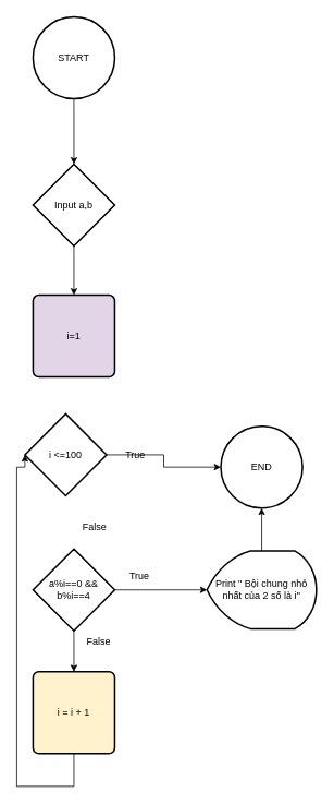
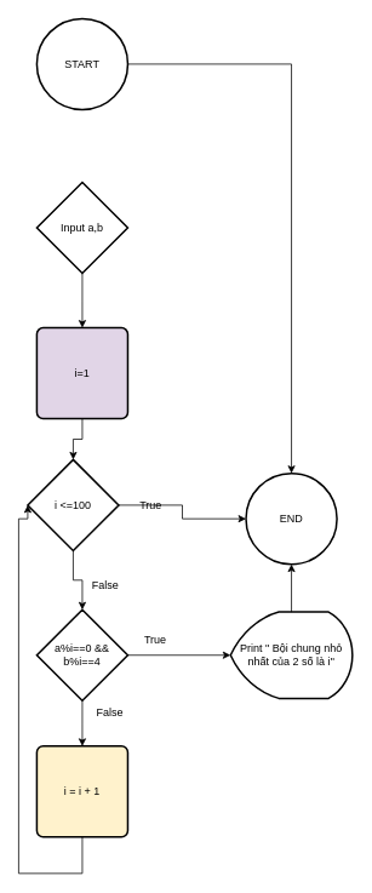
  <mxCell id="0" />
  <mxCell id="1" parent="0" />
- <mxCell id="2" style="edgeStyle=orthogonalEdgeStyle;rounded=0;orthogonalLoop=1;jettySize=auto;html=1;" edge="1" parent="1" source="3" target="5"><mxGeometry relative="1" as="geometry"><mxPoint x="90" y="200" as="targetPoint" /></mxGeometry></mxCell>
+ <mxCell id="2" style="edgeStyle=orthogonalEdgeStyle;rounded=0;orthogonalLoop=1;jettySize=auto;html=1;" edge="1" parent="1" source="3" target="16"><mxGeometry relative="1" as="geometry"><mxPoint x="90" y="200" as="targetPoint" /></mxGeometry></mxCell>
  <mxCell id="3" value="START" style="strokeWidth=2;html=1;shape=mxgraph.flowchart.start_2;whiteSpace=wrap;" vertex="1" parent="1"><mxGeometry x="40" y="20" width="100" height="100" as="geometry" /></mxCell>
  <mxCell id="4" style="edgeStyle=orthogonalEdgeStyle;rounded=0;orthogonalLoop=1;jettySize=auto;html=1;" edge="1" parent="1" source="5"><mxGeometry relative="1" as="geometry"><mxPoint x="90" y="360" as="targetPoint" /></mxGeometry></mxCell>
  <mxCell id="5" value="Input a,b" style="rhombus;whiteSpace=wrap;html=1;absoluteArcSize=1;arcSize=14;strokeWidth=2;" vertex="1" parent="1"><mxGeometry x="40" y="200" width="100" height="100" as="geometry" /></mxCell>
  <mxCell id="6" value="i=1" style="rounded=1;whiteSpace=wrap;html=1;absoluteArcSize=1;arcSize=14;strokeWidth=2;fillColor=#e1d5e7;" vertex="1" parent="1"><mxGeometry x="40" y="360" width="100" height="100" as="geometry" /></mxCell>
  <mxCell id="7" style="edgeStyle=orthogonalEdgeStyle;rounded=0;orthogonalLoop=1;jettySize=auto;html=1;entryX=0;entryY=0.5;entryDx=0;entryDy=0;entryPerimeter=0;" edge="1" parent="1" source="9" target="16"><mxGeometry relative="1" as="geometry"><mxPoint x="230" y="570" as="targetPoint" /></mxGeometry></mxCell>
+ <mxCell id="8" style="edgeStyle=orthogonalEdgeStyle;rounded=0;orthogonalLoop=1;jettySize=auto;html=1;" edge="1" parent="1" source="9" target="14"><mxGeometry relative="1" as="geometry"><mxPoint x="90" y="680" as="targetPoint" /></mxGeometry></mxCell>
  <mxCell id="9" value="i &amp;lt;=100" style="strokeWidth=2;html=1;shape=mxgraph.flowchart.decision;whiteSpace=wrap;" vertex="1" parent="1"><mxGeometry x="30" y="505" width="100" height="100" as="geometry" /></mxCell>
+ <mxCell id="10" style="edgeStyle=orthogonalEdgeStyle;rounded=0;orthogonalLoop=1;jettySize=auto;html=1;entryX=0.5;entryY=0;entryDx=0;entryDy=0;entryPerimeter=0;" edge="1" parent="1" source="6" target="9"><mxGeometry relative="1" as="geometry" /></mxCell>
  <mxCell id="11" value="True" style="text;html=1;align=center;verticalAlign=middle;resizable=0;points=[];autosize=1;strokeColor=none;fillColor=none;" vertex="1" parent="1"><mxGeometry x="140" y="540" width="50" height="30" as="geometry" /></mxCell>
  <mxCell id="12" style="edgeStyle=orthogonalEdgeStyle;rounded=0;orthogonalLoop=1;jettySize=auto;html=1;" edge="1" parent="1" source="14" target="17"><mxGeometry relative="1" as="geometry"><mxPoint x="230" y="720" as="targetPoint" /></mxGeometry></mxCell>
  <mxCell id="13" style="edgeStyle=orthogonalEdgeStyle;rounded=0;orthogonalLoop=1;jettySize=auto;html=1;" edge="1" parent="1" source="14"><mxGeometry relative="1" as="geometry"><mxPoint x="90" y="820" as="targetPoint" /></mxGeometry></mxCell>
  <mxCell id="14" value="a%i==0 &amp;amp;&amp;amp; b%i==4" style="strokeWidth=2;html=1;shape=mxgraph.flowchart.decision;whiteSpace=wrap;" vertex="1" parent="1"><mxGeometry x="40" y="670" width="100" height="100" as="geometry" /></mxCell>
  <mxCell id="15" value="True" style="text;html=1;align=center;verticalAlign=middle;resizable=0;points=[];autosize=1;strokeColor=none;fillColor=none;" vertex="1" parent="1"><mxGeometry x="145" y="688" width="50" height="30" as="geometry" /></mxCell>
  <mxCell id="16" value="END" style="strokeWidth=2;html=1;shape=mxgraph.flowchart.start_2;whiteSpace=wrap;" vertex="1" parent="1"><mxGeometry x="270" y="520" width="100" height="100" as="geometry" /></mxCell>
  <mxCell id="17" value="Print &quot; Bội chung nhỏ nhất của 2 số là i&quot;" style="strokeWidth=2;html=1;shape=mxgraph.flowchart.display;whiteSpace=wrap;" vertex="1" parent="1"><mxGeometry x="253" y="672.5" width="134" height="95" as="geometry" /></mxCell>
  <mxCell id="18" style="edgeStyle=orthogonalEdgeStyle;rounded=0;orthogonalLoop=1;jettySize=auto;html=1;entryX=0.5;entryY=1;entryDx=0;entryDy=0;entryPerimeter=0;" edge="1" parent="1" source="17" target="16"><mxGeometry relative="1" as="geometry" /></mxCell>
  <mxCell id="19" value="False" style="text;html=1;align=center;verticalAlign=middle;resizable=0;points=[];autosize=1;strokeColor=none;fillColor=none;" vertex="1" parent="1"><mxGeometry x="90" y="628" width="50" height="30" as="geometry" /></mxCell>
  <mxCell id="20" value="False" style="text;html=1;align=center;verticalAlign=middle;resizable=0;points=[];autosize=1;strokeColor=none;fillColor=none;" vertex="1" parent="1"><mxGeometry x="95" y="768" width="50" height="30" as="geometry" /></mxCell>
  <mxCell id="21" value="i = i + 1" style="rounded=1;whiteSpace=wrap;html=1;absoluteArcSize=1;arcSize=14;strokeWidth=2;fillColor=#fff2cc;" vertex="1" parent="1"><mxGeometry x="40" y="820" width="100" height="100" as="geometry" /></mxCell>
  <mxCell id="22" style="edgeStyle=orthogonalEdgeStyle;rounded=0;orthogonalLoop=1;jettySize=auto;html=1;entryX=0;entryY=0.5;entryDx=0;entryDy=0;entryPerimeter=0;" edge="1" parent="1" source="21" target="9"><mxGeometry relative="1" as="geometry"><Array as="points"><mxPoint x="90" y="960" /><mxPoint x="20" y="960" /><mxPoint x="20" y="570" /></Array></mxGeometry></mxCell>
